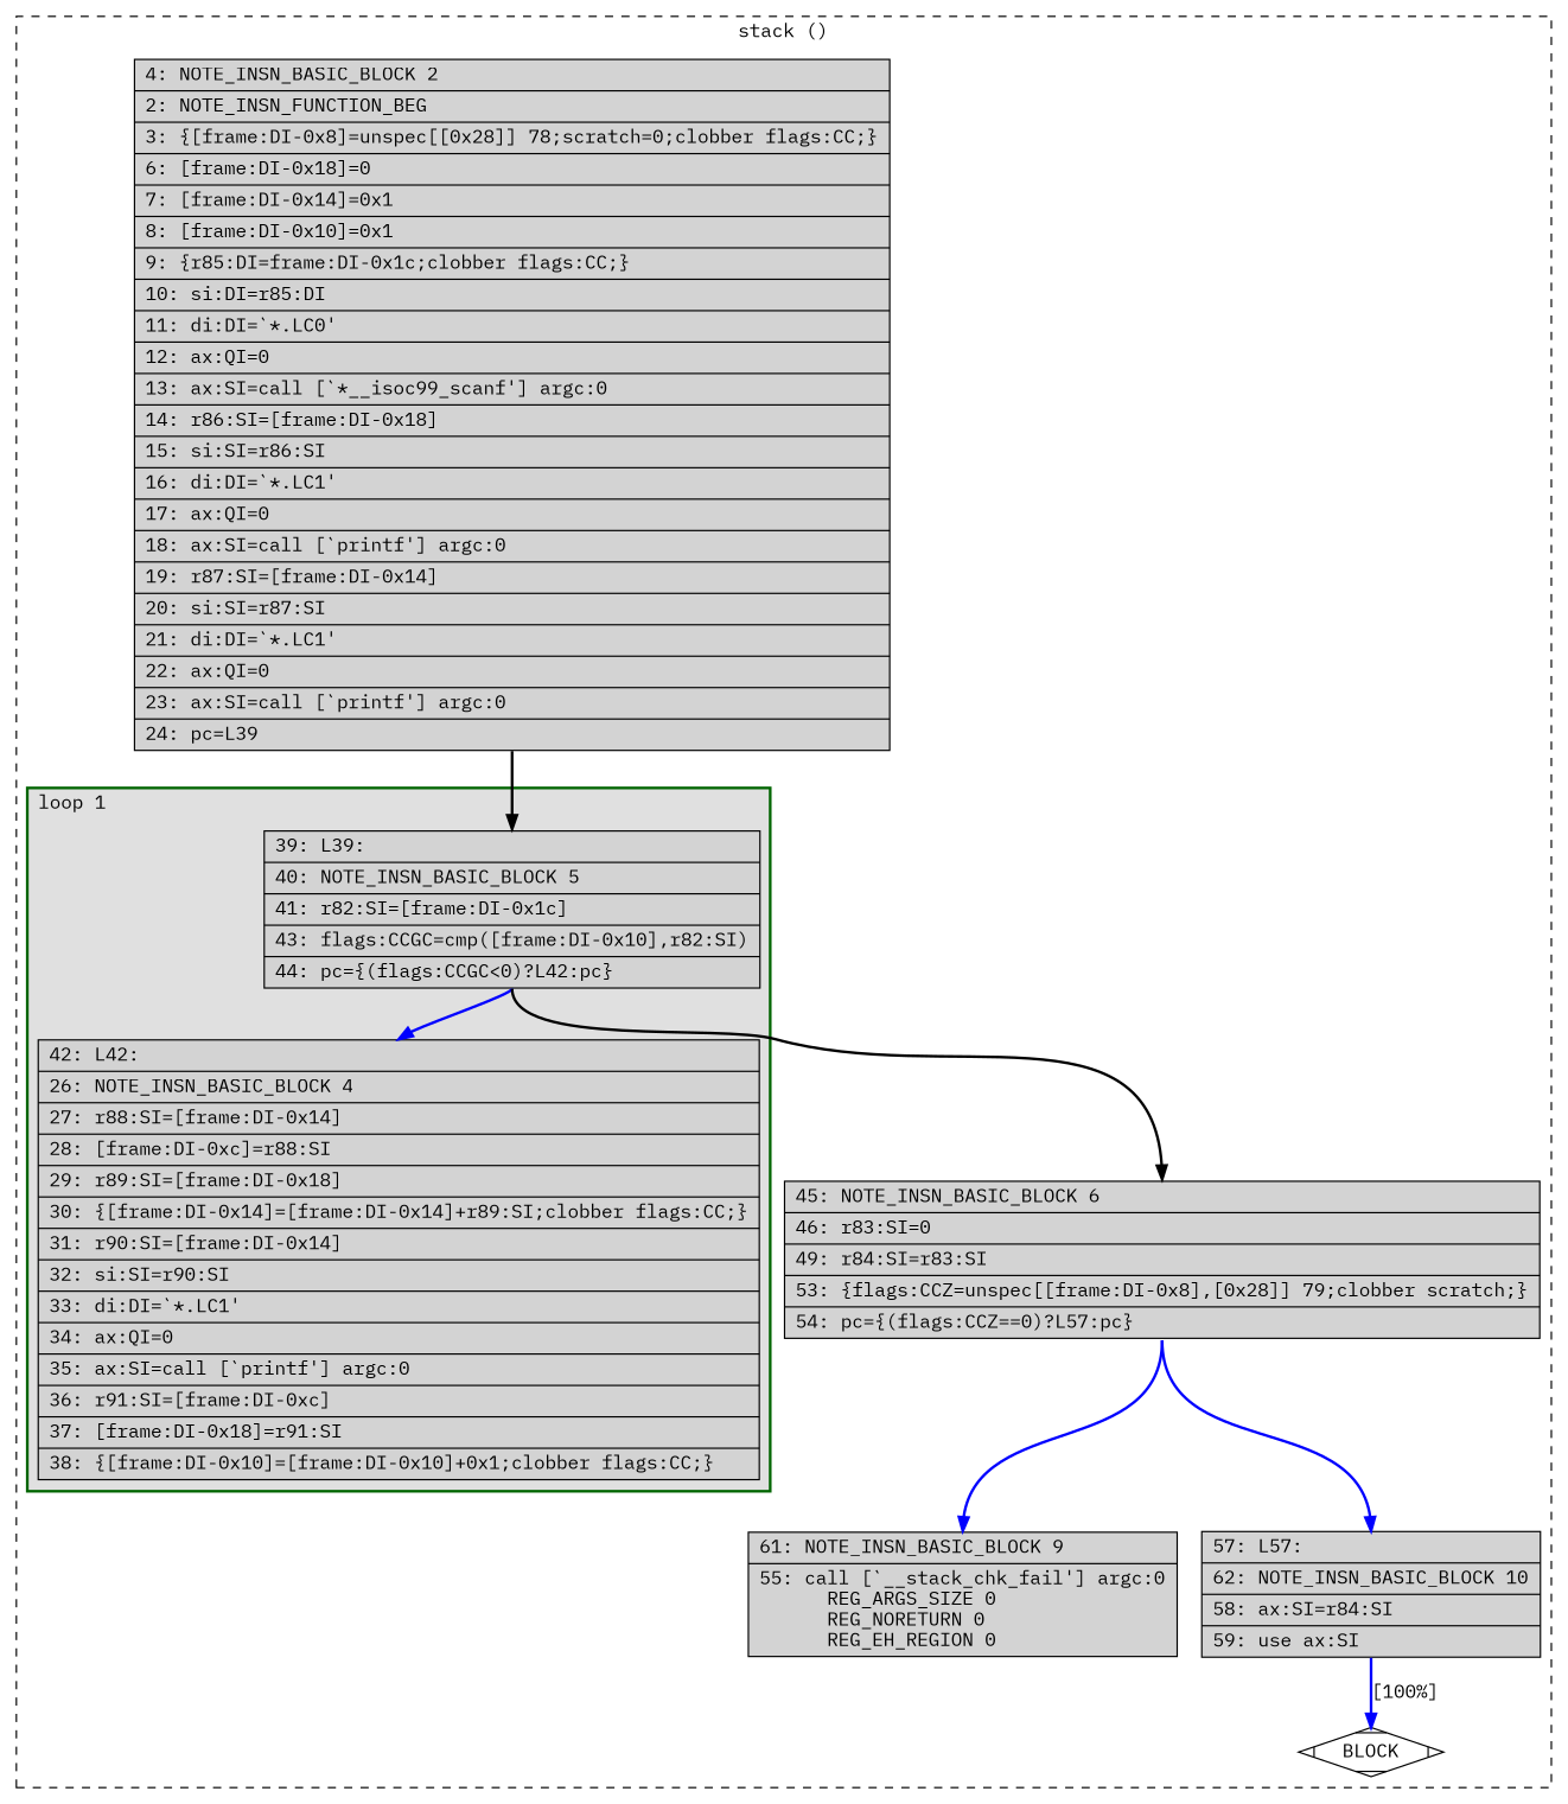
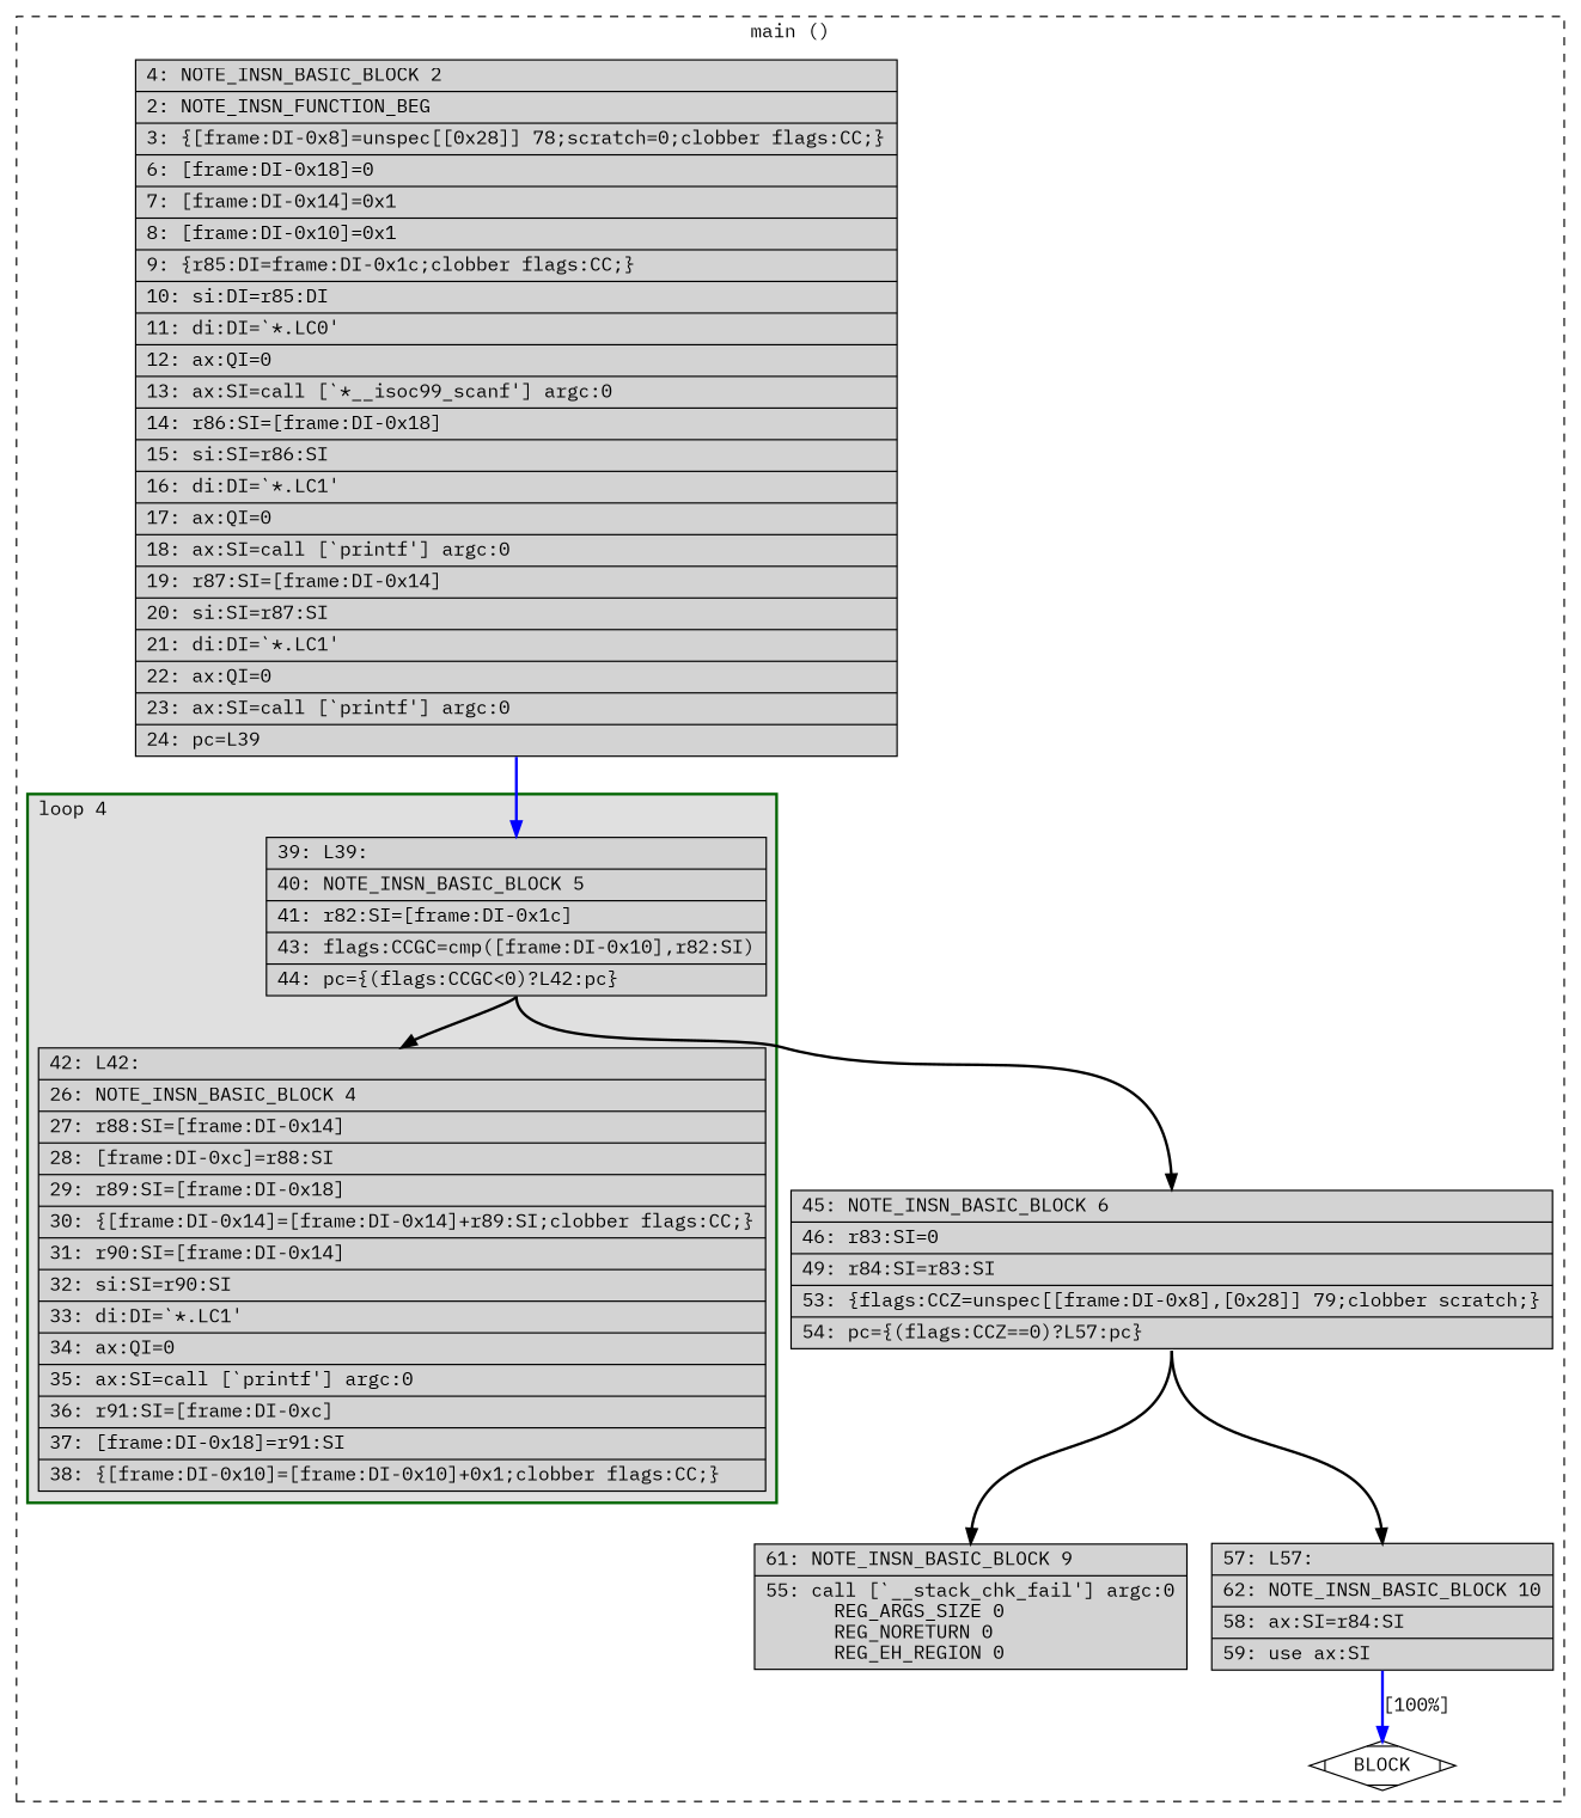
  digraph {
    fontname="IBM Plex Mono"
    node [fillcolor=lightgrey fontname="IBM Plex Mono" shape=record style=filled]
    edge [color=black constraint=true fontname="IBM Plex Mono" headport=n style="solid,bold" tailport=s weight=10]
    n1 [label="{\ \ \ 39:\ L39:\l|\ \ \ 40:\ NOTE_INSN_BASIC_BLOCK\ 5\l|\ \ \ 41:\ r82:SI=[frame:DI-0x1c]\l|\ \ \ 43:\ flags:CCGC=cmp([frame:DI-0x10],r82:SI)\l|\ \ \ 44:\ pc=\{(flags:CCGC\<0)?L42:pc\}\l}"]
    n2 [label="{\ \ \ 42:\ L42:\l|\ \ \ 26:\ NOTE_INSN_BASIC_BLOCK\ 4\l|\ \ \ 27:\ r88:SI=[frame:DI-0x14]\l|\ \ \ 28:\ [frame:DI-0xc]=r88:SI\l|\ \ \ 29:\ r89:SI=[frame:DI-0x18]\l|\ \ \ 30:\ \{[frame:DI-0x14]=[frame:DI-0x14]+r89:SI;clobber\ flags:CC;\}\l|\ \ \ 31:\ r90:SI=[frame:DI-0x14]\l|\ \ \ 32:\ si:SI=r90:SI\l|\ \ \ 33:\ di:DI=`*.LC1'\l|\ \ \ 34:\ ax:QI=0\l|\ \ \ 35:\ ax:SI=call\ [`printf']\ argc:0\l|\ \ \ 36:\ r91:SI=[frame:DI-0xc]\l|\ \ \ 37:\ [frame:DI-0x18]=r91:SI\l|\ \ \ 38:\ \{[frame:DI-0x10]=[frame:DI-0x10]+0x1;clobber\ flags:CC;\}\l}"]
    n3 [label="{\ \ \ 45:\ NOTE_INSN_BASIC_BLOCK\ 6\l|\ \ \ 46:\ r83:SI=0\l|\ \ \ 49:\ r84:SI=r83:SI\l|\ \ \ 53:\ \{flags:CCZ=unspec[[frame:DI-0x8],[0x28]]\ 79;clobber\ scratch;\}\l|\ \ \ 54:\ pc=\{(flags:CCZ==0)?L57:pc\}\l}"]
    n4 [fillcolor=white label=BLOCK shape=Mdiamond]
    n5 [label="{\ \ \ \ 4:\ NOTE_INSN_BASIC_BLOCK\ 2\l|\ \ \ \ 2:\ NOTE_INSN_FUNCTION_BEG\l|\ \ \ \ 3:\ \{[frame:DI-0x8]=unspec[[0x28]]\ 78;scratch=0;clobber\ flags:CC;\}\l|\ \ \ \ 6:\ [frame:DI-0x18]=0\l|\ \ \ \ 7:\ [frame:DI-0x14]=0x1\l|\ \ \ \ 8:\ [frame:DI-0x10]=0x1\l|\ \ \ \ 9:\ \{r85:DI=frame:DI-0x1c;clobber\ flags:CC;\}\l|\ \ \ 10:\ si:DI=r85:DI\l|\ \ \ 11:\ di:DI=`*.LC0'\l|\ \ \ 12:\ ax:QI=0\l|\ \ \ 13:\ ax:SI=call\ [`*__isoc99_scanf']\ argc:0\l|\ \ \ 14:\ r86:SI=[frame:DI-0x18]\l|\ \ \ 15:\ si:SI=r86:SI\l|\ \ \ 16:\ di:DI=`*.LC1'\l|\ \ \ 17:\ ax:QI=0\l|\ \ \ 18:\ ax:SI=call\ [`printf']\ argc:0\l|\ \ \ 19:\ r87:SI=[frame:DI-0x14]\l|\ \ \ 20:\ si:SI=r87:SI\l|\ \ \ 21:\ di:DI=`*.LC1'\l|\ \ \ 22:\ ax:QI=0\l|\ \ \ 23:\ ax:SI=call\ [`printf']\ argc:0\l|\ \ \ 24:\ pc=L39\l}"]
    n6 [label="{\ \ \ 61:\ NOTE_INSN_BASIC_BLOCK\ 9\l|\ \ \ 55:\ call\ [`__stack_chk_fail']\ argc:0\l\ \ \ \ \ \ REG_ARGS_SIZE\ 0\l\ \ \ \ \ \ REG_NORETURN\ 0\l\ \ \ \ \ \ REG_EH_REGION\ 0\l}"]
    n7 [label="{\ \ \ 57:\ L57:\l|\ \ \ 62:\ NOTE_INSN_BASIC_BLOCK\ 10\l|\ \ \ 58:\ ax:SI=r84:SI\l|\ \ \ 59:\ use\ ax:SI\l}"]
    subgraph cluster_1 {
      color=black
-     label="stack ()"
+     label="main ()"
      style=dashed
      n3
      n4
      n5
      n6
      n7
      subgraph cluster_2 {
        color=darkgreen
        fillcolor=grey88
-       label="loop 1"
+       label="loop 4"
        labeljust=l
        penwidth=2
        style=filled
        n1
        n2
      }
    }
-   n1 -> n2 [color=blue]
+   n1 -> n2
    n1 -> n3 [weight=100]
-   n3 -> n6 [color=blue weight=100]
-   n3 -> n7 [color=blue]
-   n5 -> n1
+   n3 -> n6 [weight=100]
+   n3 -> n7
+   n5 -> n1 [color=blue]
    n7 -> n4 [color=blue label="[100%]" weight=100]
  }
